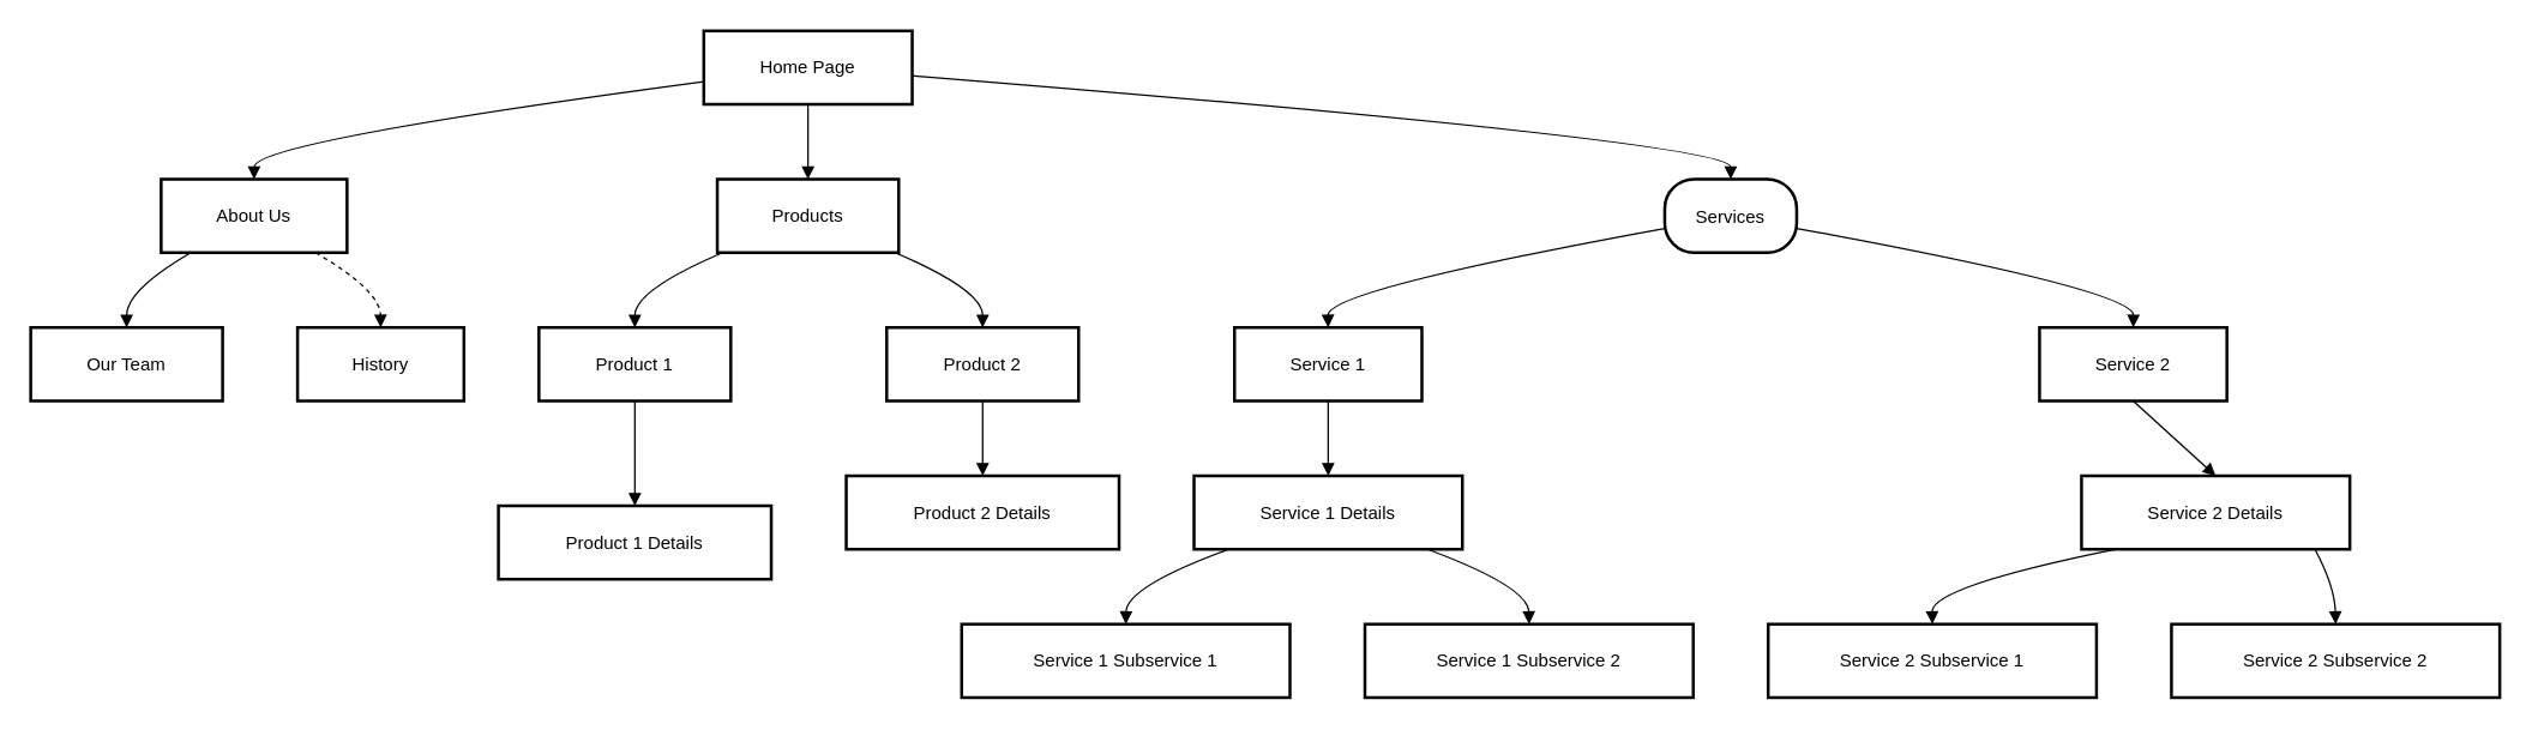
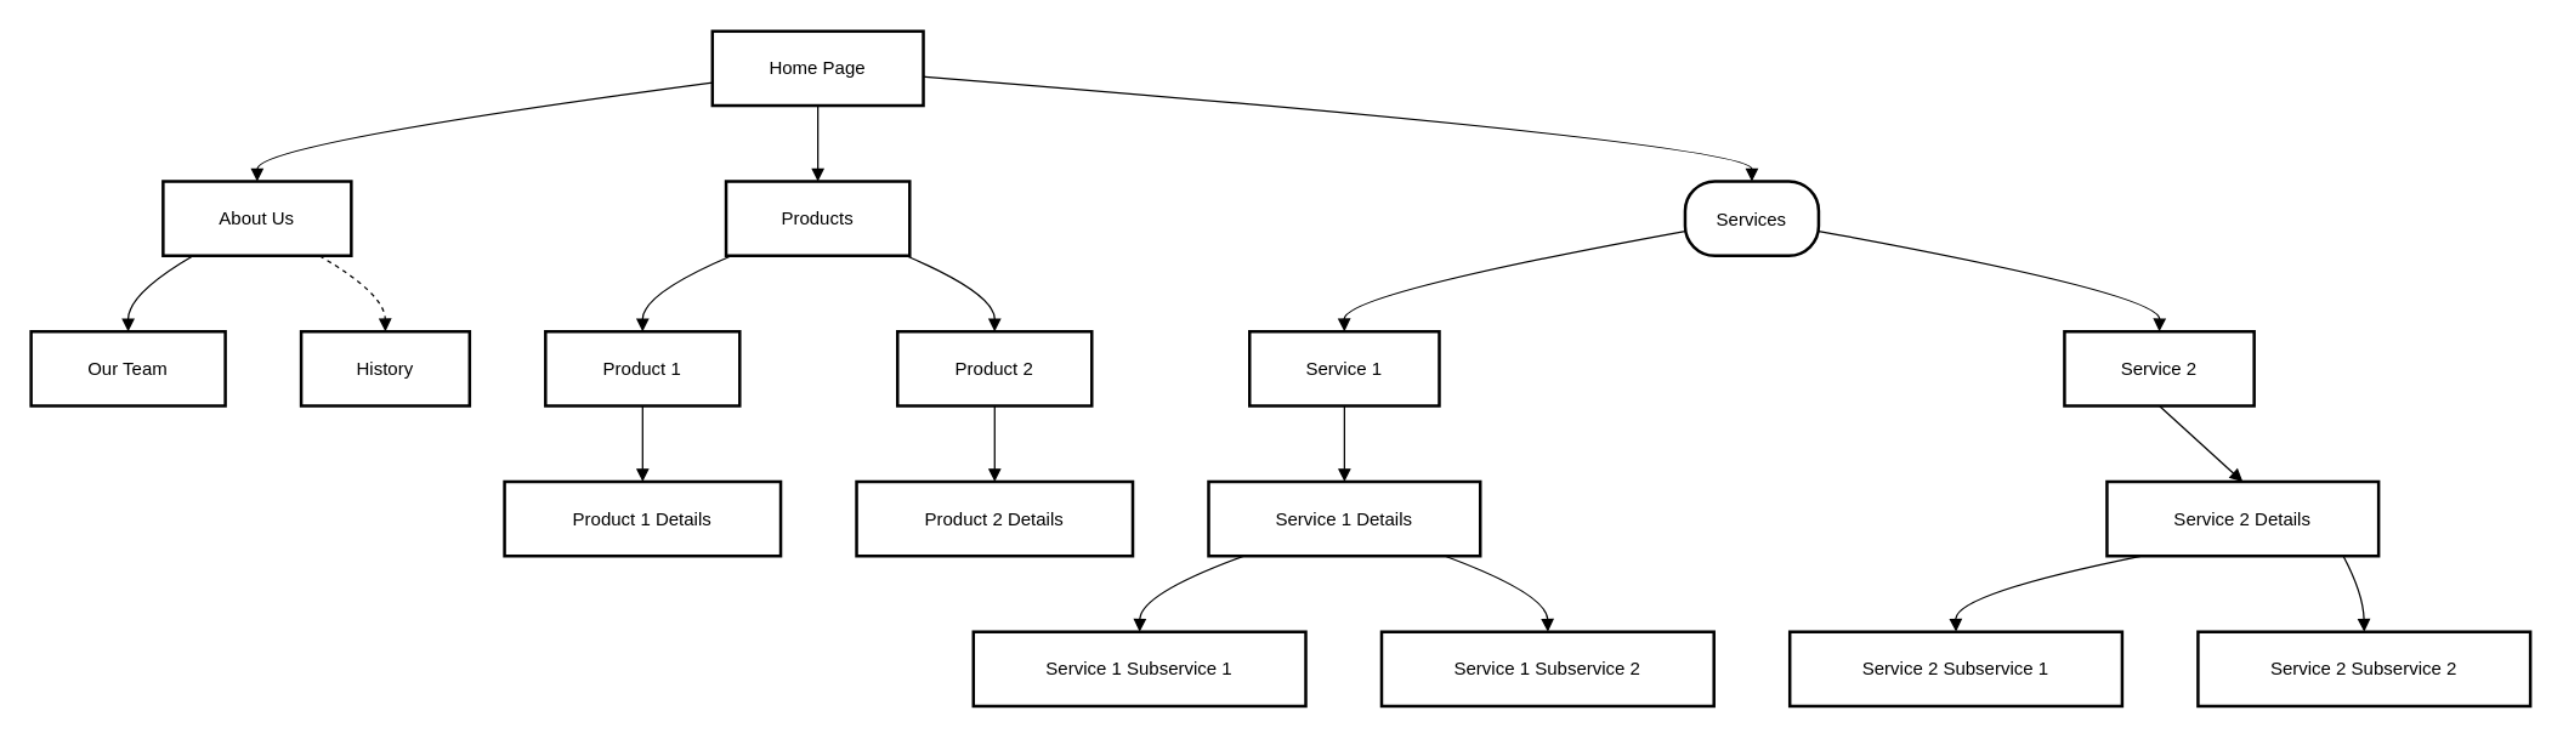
  <mxCell id="0" />
  <mxCell id="1" parent="0" />
  <mxCell id="2" value="Home Page" style="whiteSpace=wrap;strokeWidth=2;" vertex="1" parent="1"><mxGeometry x="469" y="20" width="139" height="49" as="geometry" /></mxCell>
  <mxCell id="3" value="About Us" style="whiteSpace=wrap;strokeWidth=2;" vertex="1" parent="1"><mxGeometry x="107" y="119" width="124" height="49" as="geometry" /></mxCell>
  <mxCell id="4" value="Products" style="whiteSpace=wrap;strokeWidth=2;" vertex="1" parent="1"><mxGeometry x="478" y="119" width="121" height="49" as="geometry" /></mxCell>
  <mxCell id="5" value="Services" style="rounded=1;arcSize=40;strokeWidth=2" vertex="1" parent="1"><mxGeometry x="1110" y="119" width="88" height="49" as="geometry" /></mxCell>
  <mxCell id="6" value="Our Team" style="whiteSpace=wrap;strokeWidth=2;" vertex="1" parent="1"><mxGeometry x="20" y="218" width="128" height="49" as="geometry" /></mxCell>
  <mxCell id="7" value="History" style="whiteSpace=wrap;strokeWidth=2;" vertex="1" parent="1"><mxGeometry x="198" y="218" width="111" height="49" as="geometry" /></mxCell>
  <mxCell id="8" value="Product 1" style="whiteSpace=wrap;strokeWidth=2;" vertex="1" parent="1"><mxGeometry x="359" y="218" width="128" height="49" as="geometry" /></mxCell>
  <mxCell id="9" value="Product 2" style="whiteSpace=wrap;strokeWidth=2;" vertex="1" parent="1"><mxGeometry x="591" y="218" width="128" height="49" as="geometry" /></mxCell>
  <mxCell id="10" value="Service 1" style="whiteSpace=wrap;strokeWidth=2;" vertex="1" parent="1"><mxGeometry x="823" y="218" width="125" height="49" as="geometry" /></mxCell>
  <mxCell id="11" value="Service 2" style="whiteSpace=wrap;strokeWidth=2;" vertex="1" parent="1"><mxGeometry x="1360" y="218" width="125" height="49" as="geometry" /></mxCell>
- <mxCell id="12" value="Product 1 Details" style="whiteSpace=wrap;strokeWidth=2;" vertex="1" parent="1"><mxGeometry x="332" y="337" width="182" height="49" as="geometry" /></mxCell>
+ <mxCell id="12" value="Product 1 Details" style="whiteSpace=wrap;strokeWidth=2;" vertex="1" parent="1"><mxGeometry x="332" y="317" width="182" height="49" as="geometry" /></mxCell>
  <mxCell id="13" value="Product 2 Details" style="whiteSpace=wrap;strokeWidth=2;" vertex="1" parent="1"><mxGeometry x="564" y="317" width="182" height="49" as="geometry" /></mxCell>
  <mxCell id="14" value="Service 1 Details" style="whiteSpace=wrap;strokeWidth=2;" vertex="1" parent="1"><mxGeometry x="796" y="317" width="179" height="49" as="geometry" /></mxCell>
  <mxCell id="15" value="Service 2 Details" style="whiteSpace=wrap;strokeWidth=2;" vertex="1" parent="1"><mxGeometry x="1388" y="317" width="179" height="49" as="geometry" /></mxCell>
  <mxCell id="16" value="Service 1 Subservice 1" style="whiteSpace=wrap;strokeWidth=2;" vertex="1" parent="1"><mxGeometry x="641" y="416" width="219" height="49" as="geometry" /></mxCell>
  <mxCell id="17" value="Service 1 Subservice 2" style="whiteSpace=wrap;strokeWidth=2;" vertex="1" parent="1"><mxGeometry x="910" y="416" width="219" height="49" as="geometry" /></mxCell>
  <mxCell id="18" value="Service 2 Subservice 1" style="whiteSpace=wrap;strokeWidth=2;" vertex="1" parent="1"><mxGeometry x="1179" y="416" width="219" height="49" as="geometry" /></mxCell>
  <mxCell id="19" value="Service 2 Subservice 2" style="whiteSpace=wrap;strokeWidth=2;" vertex="1" parent="1"><mxGeometry x="1448" y="416" width="219" height="49" as="geometry" /></mxCell>
  <mxCell id="20" value="" style="curved=1;startArrow=none;endArrow=block;exitX=0;exitY=0.69;entryX=0.5;entryY=0;" edge="1" parent="1" source="2" target="3"><mxGeometry relative="1" as="geometry"><Array as="points"><mxPoint x="169" y="94" /></Array></mxGeometry></mxCell>
  <mxCell id="21" value="" style="curved=1;startArrow=none;endArrow=block;exitX=0.5;exitY=1;entryX=0.5;entryY=0;" edge="1" parent="1" source="2" target="4"><mxGeometry relative="1" as="geometry"><Array as="points" /></mxGeometry></mxCell>
  <mxCell id="22" value="" style="curved=1;startArrow=none;endArrow=block;exitX=1;exitY=0.61;entryX=0.5;entryY=0;" edge="1" parent="1" source="2" target="5"><mxGeometry relative="1" as="geometry"><Array as="points"><mxPoint x="1154" y="94" /></Array></mxGeometry></mxCell>
  <mxCell id="23" value="" style="curved=1;startArrow=none;endArrow=block;exitX=0.16;exitY=1;entryX=0.5;entryY=0;" edge="1" parent="1" source="3" target="6"><mxGeometry relative="1" as="geometry"><Array as="points"><mxPoint x="84" y="193" /></Array></mxGeometry></mxCell>
  <mxCell id="24" value="" style="curved=1;startArrow=none;endArrow=block;exitX=0.83;exitY=1;entryX=0.5;entryY=0;dashed=1;" edge="1" parent="1" source="3" target="7"><mxGeometry relative="1" as="geometry"><Array as="points"><mxPoint x="253" y="193" /></Array></mxGeometry></mxCell>
  <mxCell id="25" value="" style="curved=1;startArrow=none;endArrow=block;exitX=0.03;exitY=1;entryX=0.5;entryY=0;" edge="1" parent="1" source="4" target="8"><mxGeometry relative="1" as="geometry"><Array as="points"><mxPoint x="423" y="193" /></Array></mxGeometry></mxCell>
  <mxCell id="26" value="" style="curved=1;startArrow=none;endArrow=block;exitX=0.98;exitY=1;entryX=0.5;entryY=0;" edge="1" parent="1" source="4" target="9"><mxGeometry relative="1" as="geometry"><Array as="points"><mxPoint x="655" y="193" /></Array></mxGeometry></mxCell>
  <mxCell id="27" value="" style="curved=1;startArrow=none;endArrow=block;exitX=0;exitY=0.67;entryX=0.5;entryY=0;" edge="1" parent="1" source="5" target="10"><mxGeometry relative="1" as="geometry"><Array as="points"><mxPoint x="885" y="193" /></Array></mxGeometry></mxCell>
  <mxCell id="28" value="" style="curved=1;startArrow=none;endArrow=block;exitX=1;exitY=0.67;entryX=0.5;entryY=0;" edge="1" parent="1" source="5" target="11"><mxGeometry relative="1" as="geometry"><Array as="points"><mxPoint x="1423" y="193" /></Array></mxGeometry></mxCell>
  <mxCell id="29" value="" style="curved=1;startArrow=none;endArrow=block;exitX=0.5;exitY=1;entryX=0.5;entryY=0;" edge="1" parent="1" source="8" target="12"><mxGeometry relative="1" as="geometry"><Array as="points" /></mxGeometry></mxCell>
  <mxCell id="30" value="" style="curved=1;startArrow=none;endArrow=block;exitX=0.5;exitY=1;entryX=0.5;entryY=0;" edge="1" parent="1" source="9" target="13"><mxGeometry relative="1" as="geometry"><Array as="points" /></mxGeometry></mxCell>
  <mxCell id="31" value="" style="curved=1;startArrow=none;endArrow=block;exitX=0.5;exitY=1;entryX=0.5;entryY=0;" edge="1" parent="1" source="10" target="14"><mxGeometry relative="1" as="geometry"><Array as="points" /></mxGeometry></mxCell>
  <mxCell id="32" value="" style="curved=1;startArrow=none;endArrow=block;exitX=0.5;exitY=1;entryX=0.5;entryY=0;" edge="1" parent="1" source="11" target="15"><mxGeometry relative="1" as="geometry"><Array as="points" /></mxGeometry></mxCell>
  <mxCell id="33" value="" style="curved=1;startArrow=none;endArrow=block;exitX=0.13;exitY=1;entryX=0.5;entryY=0;" edge="1" parent="1" source="14" target="16"><mxGeometry relative="1" as="geometry"><Array as="points"><mxPoint x="751" y="391" /></Array></mxGeometry></mxCell>
  <mxCell id="34" value="" style="curved=1;startArrow=none;endArrow=block;exitX=0.87;exitY=1;entryX=0.5;entryY=0;" edge="1" parent="1" source="14" target="17"><mxGeometry relative="1" as="geometry"><Array as="points"><mxPoint x="1019" y="391" /></Array></mxGeometry></mxCell>
  <mxCell id="35" value="" style="curved=1;startArrow=none;endArrow=block;exitX=0.13;exitY=1;entryX=0.5;entryY=0;" edge="1" parent="1" source="15" target="18"><mxGeometry relative="1" as="geometry"><Array as="points"><mxPoint x="1288" y="391" /></Array></mxGeometry></mxCell>
  <mxCell id="36" value="" style="curved=1;startArrow=none;endArrow=block;exitX=0.87;exitY=1;entryX=0.5;entryY=0;" edge="1" parent="1" source="15" target="19"><mxGeometry relative="1" as="geometry"><Array as="points"><mxPoint x="1557" y="391" /></Array></mxGeometry></mxCell>
